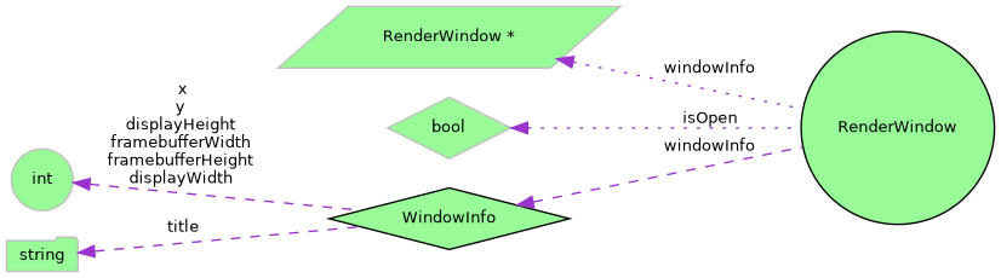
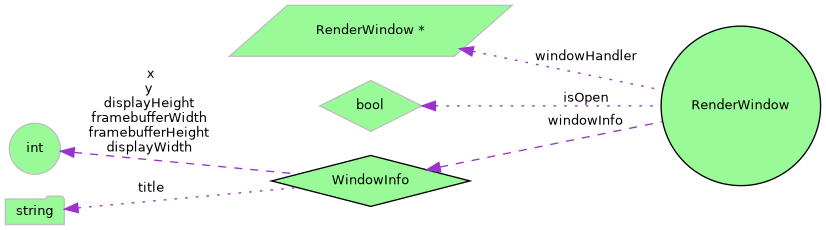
  digraph {
    rankdir=LR
    node [color=grey75 fillcolor=palegreen fontname=Helvetica fontsize=10 shape=circle style=filled]
    edge [color=darkorchid3 dir=back fontname=Helvetica fontsize=10 labelfontname=Helvetica labelfontsize=10 style=dashed]
    n1 [color=black fontcolor=black height=0.2 label=RenderWindow width=0.4]
    n2 [height=0.2 label="RenderWindow *" shape=parallelogram width=0.4]
    n3 [height=0.2 label=bool shape=diamond width=0.4]
    n4 [color=black height=0.2 label=WindowInfo shape=diamond width=0.4]
    n5 [height=0.2 label=int width=0.4]
    n6 [height=0.2 label=string shape=folder width=0.4]
-   n2 -> n1 [label=" windowInfo" style=dotted]
+   n2 -> n1 [label=" windowHandler" style=dotted]
    n3 -> n1 [label=" isOpen" style=dotted]
    n4 -> n1 [label=" windowInfo"]
    n5 -> n4 [label=" x\ny\ndisplayHeight\nframebufferWidth\nframebufferHeight\ndisplayWidth"]
-   n6 -> n4 [label=" title"]
+   n6 -> n4 [label=" title" style=dotted]
  }
